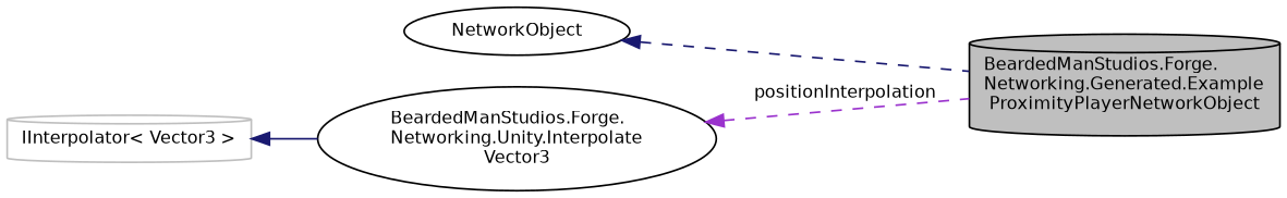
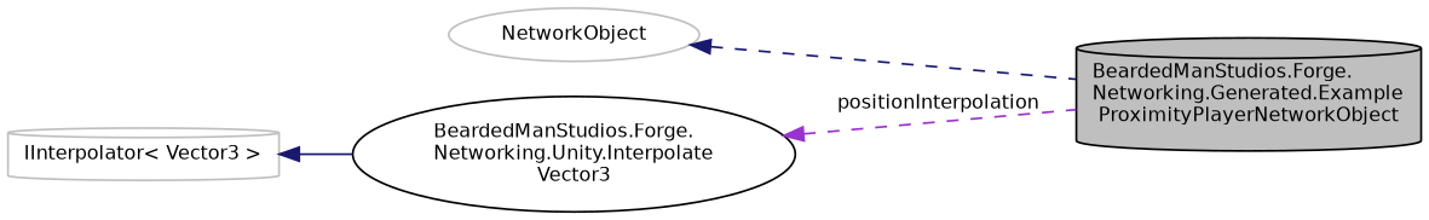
  digraph {
    rankdir=LR
    node [color=black fillcolor=white fontname=Helvetica fontsize=10 shape=cylinder style=filled]
    edge [color=midnightblue dir=back fontname=Helvetica fontsize=10 labelfontname=Helvetica labelfontsize=10 style=dashed]
    n1 [fillcolor=grey75 fontcolor=black height=0.2 label="BeardedManStudios.Forge.\lNetworking.Generated.Example\lProximityPlayerNetworkObject" width=0.4]
-   n2 [height=0.2 label=NetworkObject shape=ellipse width=0.4]
+   n2 [color=grey75 height=0.2 label=NetworkObject shape=ellipse width=0.4]
    n3 [height=0.2 label="BeardedManStudios.Forge.\lNetworking.Unity.Interpolate\lVector3" shape=ellipse width=0.4]
    n4 [color=grey75 height=0.2 label="IInterpolator\< Vector3 \>" width=0.4]
    n2 -> n1
    n3 -> n1 [color=darkorchid3 label=" positionInterpolation"]
    n4 -> n3 [style=solid]
  }
